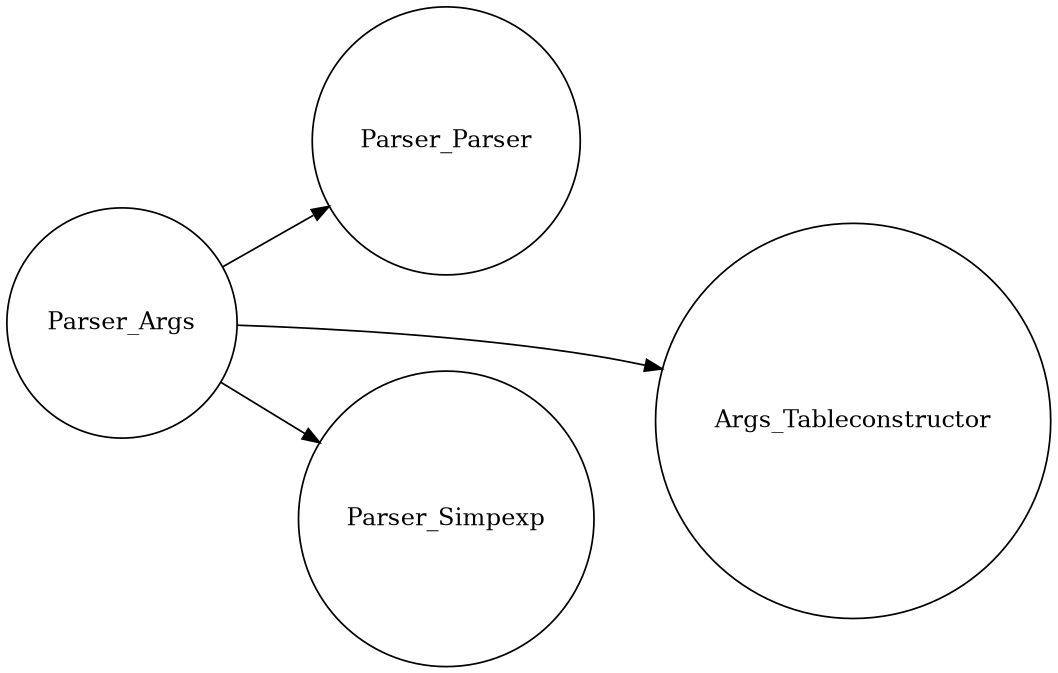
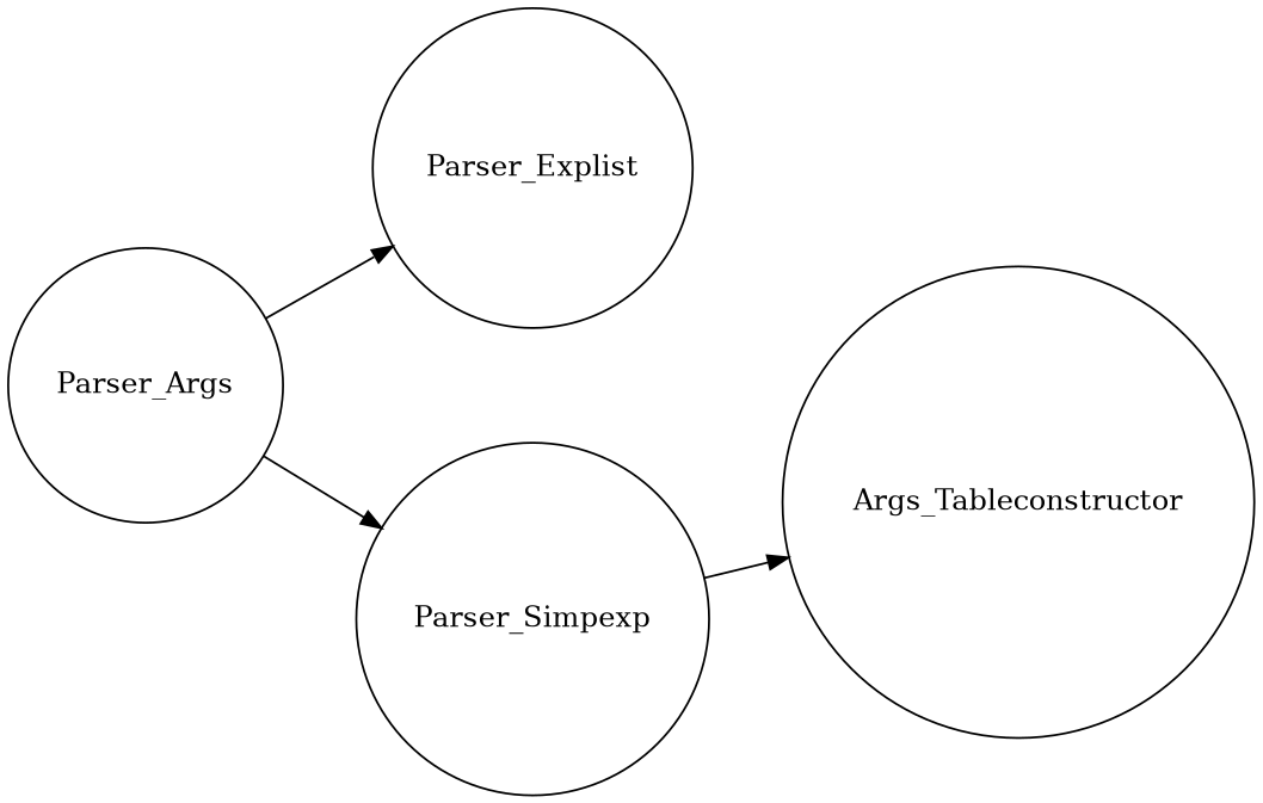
  digraph {
    rankdir=LR
    node [shape=circle]
    Parser_Args
-   Parser_Explist [label=Parser_Parser]
+   Parser_Explist
    n3 [label=Args_Tableconstructor]
    Parser_Simpexp
    Parser_Args -> Parser_Explist
-   Parser_Args -> n3
+   Parser_Simpexp -> n3
    Parser_Args -> Parser_Simpexp
  }
